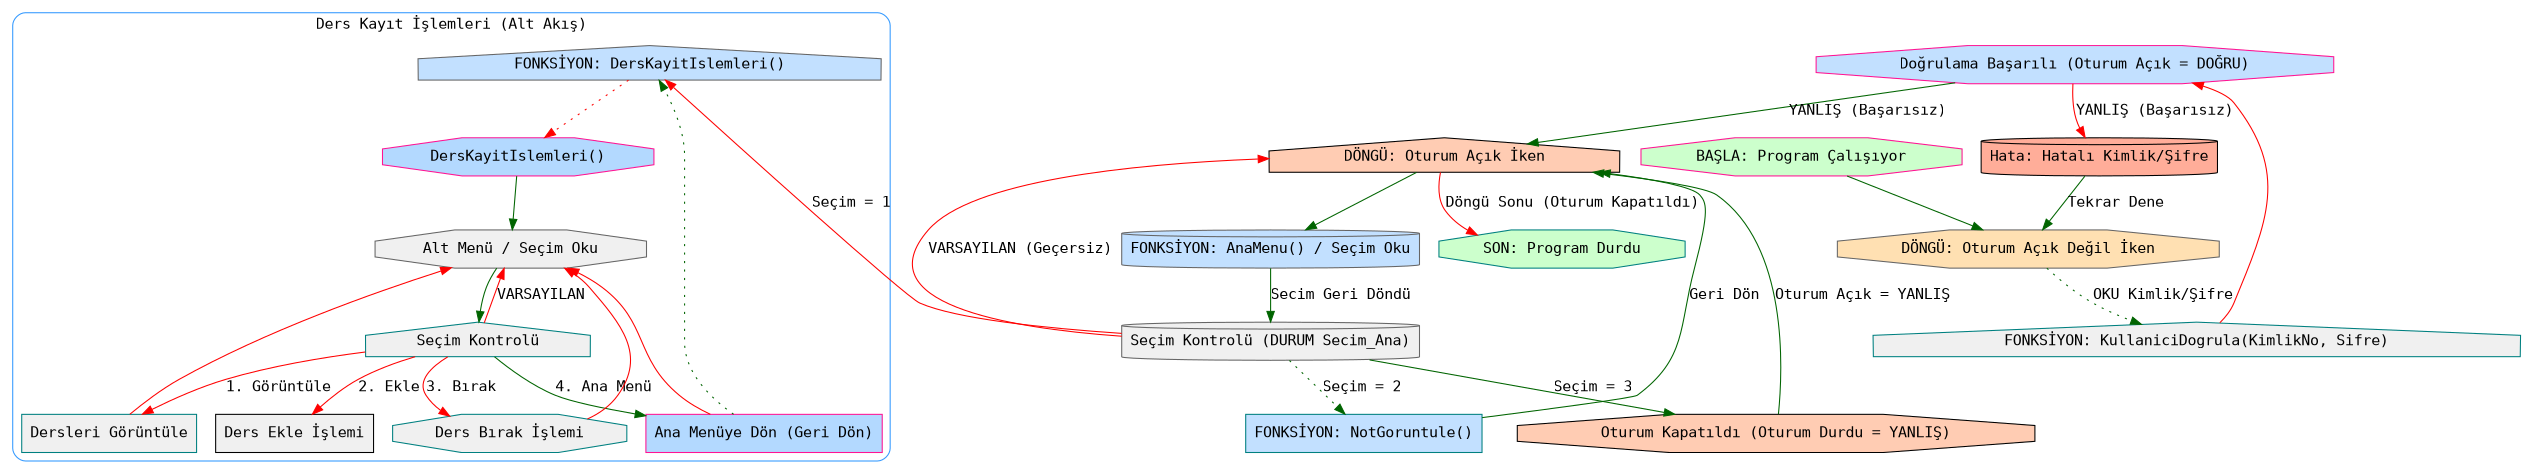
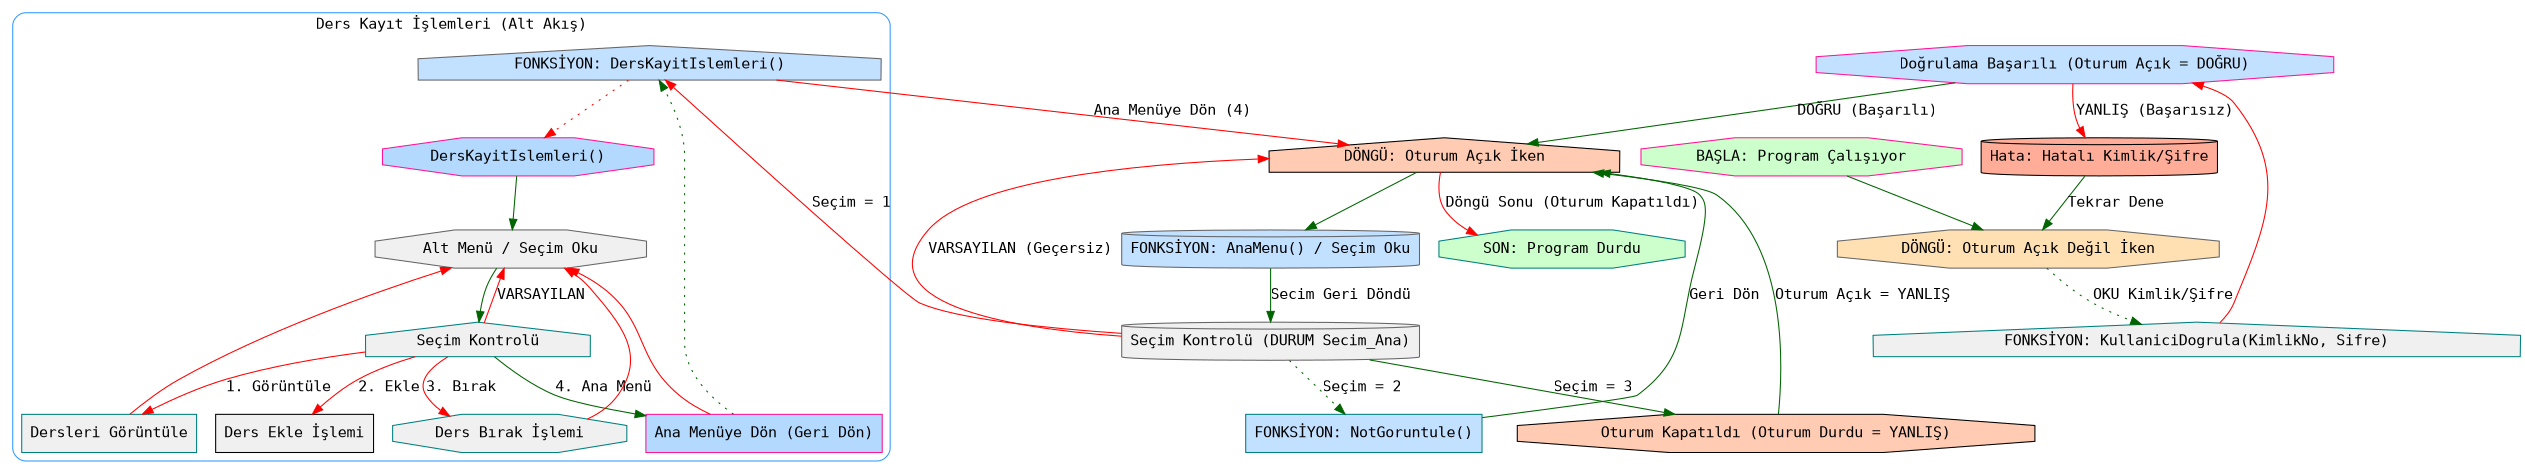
  digraph {
    fontname="DejaVu Sans Mono"
    rankdir=TB
    node [color=teal fillcolor="#f0f0f0" fontname="DejaVu Sans Mono" shape=octagon style=filled]
    edge [color=red fontname="DejaVu Sans Mono"]
    n1 [color=gray40 fillcolor="#c2e0ff" label="FONKSİYON: DersKayitIslemleri()" shape=house]
    n2 [color=deeppink fillcolor="#b3d9ff" label="DersKayitIslemleri()"]
    n3 [color=gray40 label="Alt Menü / Seçim Oku"]
    n4 [label="Seçim Kontrolü" shape=house]
    n5 [label="Dersleri Görüntüle" shape=box]
    n6 [color=black label="Ders Ekle İşlemi" shape=box]
    n7 [label="Ders Bırak İşlemi"]
    n8 [color=deeppink fillcolor="#b3d9ff" label="Ana Menüye Dön (Geri Dön)" shape=box]
    n9 [color=black fillcolor="#ffccb3" label="DÖNGÜ: Oturum Açık İken" shape=house]
    n10 [color=deeppink fillcolor="#ccffcc" label="BAŞLA: Program Çalışıyor"]
    n11 [color=gray40 fillcolor="#ffe0b2" label="DÖNGÜ: Oturum Açık Değil İken"]
    n12 [label="FONKSİYON: KullaniciDogrula(KimlikNo, Sifre)" shape=house]
    n13 [color=deeppink fillcolor="#c2e0ff" label="Doğrulama Başarılı (Oturum Açık = DOĞRU)"]
    n14 [color=black fillcolor="#ffad99" label="Hata: Hatalı Kimlik/Şifre" shape=cylinder]
    n15 [color=gray40 fillcolor="#c2e0ff" label="FONKSİYON: AnaMenu() / Seçim Oku" shape=cylinder]
    n16 [fillcolor="#ccffcc" label="SON: Program Durdu"]
    n17 [color=gray40 label="Seçim Kontrolü (DURUM Secim_Ana)" shape=cylinder]
    n18 [fillcolor="#c2e0ff" label="FONKSİYON: NotGoruntule()" shape=box]
    n19 [color=black fillcolor="#ffccb3" label="Oturum Kapatıldı (Oturum Durdu = YANLIŞ)"]
    subgraph cluster_1 {
      color="#3399ff"
      label="Ders Kayıt İşlemleri (Alt Akış)"
      style=rounded
      n1
      n2
      n3
      n4
      n5
      n6
      n7
      n8
    }
    n1 -> n2 [style=dotted]
+   n1 -> n9 [label="Ana Menüye Dön (4)"]
    n2 -> n3 [color=darkgreen]
    n3 -> n4 [color=darkgreen]
    n4 -> n3 [label=VARSAYILAN]
    n4 -> n5 [label="1. Görüntüle"]
    n4 -> n6 [label="2. Ekle"]
    n4 -> n7 [label="3. Bırak"]
    n4 -> n8 [color=darkgreen label="4. Ana Menü"]
    n5 -> n3
    n7 -> n3
    n8 -> n1 [color=darkgreen style=dotted]
    n8 -> n3
    n9 -> n15 [color=darkgreen]
    n9 -> n16 [label="Döngü Sonu (Oturum Kapatıldı)"]
    n10 -> n11 [color=darkgreen]
    n11 -> n12 [color=darkgreen label="OKU Kimlik/Şifre" style=dotted]
    n12 -> n13
-   n13 -> n9 [color=darkgreen label="YANLIŞ (Başarısız)"]
+   n13 -> n9 [color=darkgreen label="DOĞRU (Başarılı)"]
    n13 -> n14 [label="YANLIŞ (Başarısız)"]
    n14 -> n11 [color=darkgreen label="Tekrar Dene"]
    n15 -> n17 [color=darkgreen label="Secim Geri Döndü"]
    n17 -> n1 [label="Seçim = 1"]
    n17 -> n9 [label="VARSAYILAN (Geçersiz)"]
    n17 -> n18 [color=darkgreen label="Seçim = 2" style=dotted]
    n17 -> n19 [color=darkgreen label="Seçim = 3"]
    n18 -> n9 [color=darkgreen label="Geri Dön"]
    n19 -> n9 [color=darkgreen label="Oturum Açık = YANLIŞ"]
  }
